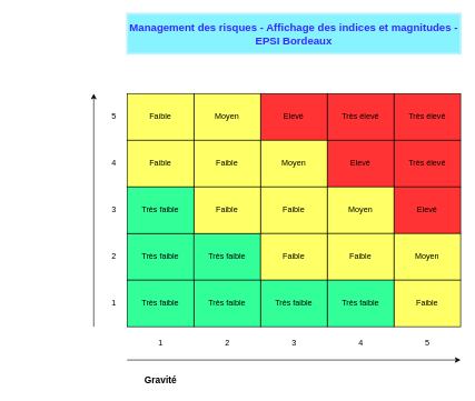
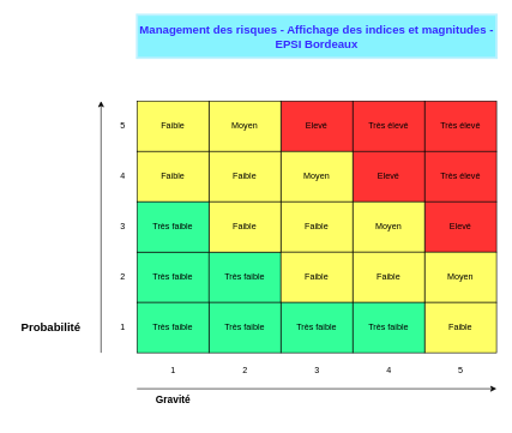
  <mxCell id="0" />
  <mxCell id="1" parent="0" />
  <mxCell id="2" value="Très faible" style="rounded=0;whiteSpace=wrap;html=1;fillColor=#33FF99;" vertex="1" parent="1"><mxGeometry x="190" y="350" width="100" height="70" as="geometry" /></mxCell>
  <mxCell id="3" value="Très faible" style="rounded=0;whiteSpace=wrap;html=1;fillColor=#33FF99;" vertex="1" parent="1"><mxGeometry x="290" y="350" width="100" height="70" as="geometry" /></mxCell>
  <mxCell id="4" value="Très élevé" style="rounded=0;whiteSpace=wrap;html=1;fillColor=#FF3333;" vertex="1" parent="1"><mxGeometry x="590" y="140" width="100" height="70" as="geometry" /></mxCell>
  <mxCell id="5" value="Très élevé" style="rounded=0;whiteSpace=wrap;html=1;fillColor=#FF3333;" vertex="1" parent="1"><mxGeometry x="490" y="140" width="100" height="70" as="geometry" /></mxCell>
  <mxCell id="6" value="Elevé" style="rounded=0;whiteSpace=wrap;html=1;fillColor=#FF3333;" vertex="1" parent="1"><mxGeometry x="390" y="140" width="100" height="70" as="geometry" /></mxCell>
  <mxCell id="7" value="Moyen" style="rounded=0;whiteSpace=wrap;html=1;fillColor=#FFFF66;" vertex="1" parent="1"><mxGeometry x="290" y="140" width="100" height="70" as="geometry" /></mxCell>
  <mxCell id="8" value="Faible" style="rounded=0;whiteSpace=wrap;html=1;fillColor=#FFFF66;" vertex="1" parent="1"><mxGeometry x="190" y="140" width="100" height="70" as="geometry" /></mxCell>
  <mxCell id="9" value="Très élevé" style="rounded=0;whiteSpace=wrap;html=1;fillColor=#FF3333;" vertex="1" parent="1"><mxGeometry x="590" y="210" width="100" height="70" as="geometry" /></mxCell>
  <mxCell id="10" value="Elevé" style="rounded=0;whiteSpace=wrap;html=1;fillColor=#FF3333;" vertex="1" parent="1"><mxGeometry x="490" y="210" width="100" height="70" as="geometry" /></mxCell>
  <mxCell id="11" value="Moyen" style="rounded=0;whiteSpace=wrap;html=1;fillColor=#FFFF66;" vertex="1" parent="1"><mxGeometry x="390" y="210" width="100" height="70" as="geometry" /></mxCell>
  <mxCell id="12" value="Faible" style="rounded=0;whiteSpace=wrap;html=1;fillColor=#FFFF66;" vertex="1" parent="1"><mxGeometry x="290" y="210" width="100" height="70" as="geometry" /></mxCell>
  <mxCell id="13" value="Faible" style="rounded=0;whiteSpace=wrap;html=1;fillColor=#FFFF66;" vertex="1" parent="1"><mxGeometry x="190" y="210" width="100" height="70" as="geometry" /></mxCell>
  <mxCell id="14" value="Elevé" style="rounded=0;whiteSpace=wrap;html=1;fillColor=#FF3333;" vertex="1" parent="1"><mxGeometry x="590" y="280" width="100" height="70" as="geometry" /></mxCell>
  <mxCell id="15" value="Moyen" style="rounded=0;whiteSpace=wrap;html=1;fillColor=#FFFF66;" vertex="1" parent="1"><mxGeometry x="490" y="280" width="100" height="70" as="geometry" /></mxCell>
  <mxCell id="16" value="Faible" style="rounded=0;whiteSpace=wrap;html=1;fillColor=#FFFF66;" vertex="1" parent="1"><mxGeometry x="390" y="280" width="100" height="70" as="geometry" /></mxCell>
  <mxCell id="17" value="Faible" style="rounded=0;whiteSpace=wrap;html=1;fillColor=#FFFF66;" vertex="1" parent="1"><mxGeometry x="290" y="280" width="100" height="70" as="geometry" /></mxCell>
  <mxCell id="18" value="Moyen" style="rounded=0;whiteSpace=wrap;html=1;fillColor=#FFFF66;" vertex="1" parent="1"><mxGeometry x="590" y="350" width="100" height="70" as="geometry" /></mxCell>
  <mxCell id="19" value="Faible" style="rounded=0;whiteSpace=wrap;html=1;fillColor=#FFFF66;" vertex="1" parent="1"><mxGeometry x="490" y="350" width="100" height="70" as="geometry" /></mxCell>
  <mxCell id="20" value="Faible" style="rounded=0;whiteSpace=wrap;html=1;fillColor=#FFFF66;" vertex="1" parent="1"><mxGeometry x="390" y="350" width="100" height="70" as="geometry" /></mxCell>
  <mxCell id="21" value="Très faible" style="rounded=0;whiteSpace=wrap;html=1;fillColor=#33FF99;" vertex="1" parent="1"><mxGeometry x="190" y="280" width="100" height="70" as="geometry" /></mxCell>
  <mxCell id="22" value="Faible" style="rounded=0;whiteSpace=wrap;html=1;fillColor=#FFFF66;" vertex="1" parent="1"><mxGeometry x="590" y="420" width="100" height="70" as="geometry" /></mxCell>
  <mxCell id="23" value="Très faible" style="rounded=0;whiteSpace=wrap;html=1;fillColor=#33FF99;" vertex="1" parent="1"><mxGeometry x="490" y="420" width="100" height="70" as="geometry" /></mxCell>
  <mxCell id="24" value="Très faible" style="rounded=0;whiteSpace=wrap;html=1;fillColor=#33FF99;" vertex="1" parent="1"><mxGeometry x="390" y="420" width="100" height="70" as="geometry" /></mxCell>
  <mxCell id="25" value="Très faible" style="rounded=0;whiteSpace=wrap;html=1;fillColor=#33FF99;" vertex="1" parent="1"><mxGeometry x="290" y="420" width="100" height="70" as="geometry" /></mxCell>
  <mxCell id="26" value="Très faible" style="rounded=0;whiteSpace=wrap;html=1;fillColor=#33FF99;" vertex="1" parent="1"><mxGeometry x="190" y="420" width="100" height="70" as="geometry" /></mxCell>
  <mxCell id="27" value="" style="endArrow=classic;html=1;" edge="1" parent="1"><mxGeometry width="50" height="50" relative="1" as="geometry"><mxPoint x="190" y="540" as="sourcePoint" /><mxPoint x="690" y="540" as="targetPoint" /></mxGeometry></mxCell>
  <mxCell id="28" value="" style="endArrow=classic;html=1;" edge="1" parent="1"><mxGeometry width="50" height="50" relative="1" as="geometry"><mxPoint x="140" y="490" as="sourcePoint" /><mxPoint x="140" y="140" as="targetPoint" /></mxGeometry></mxCell>
- <mxCell id="30" value="&lt;font style=&quot;font-size: 14px&quot;&gt;&lt;b&gt;Gravité&lt;/b&gt;&lt;/font&gt;" style="text;html=1;align=center;verticalAlign=middle;resizable=0;points=[];autosize=1;" vertex="1" parent="1"><mxGeometry x="210" y="560" width="60" height="20" as="geometry" /></mxCell>
+ <mxCell id="29" value="&lt;b&gt;&lt;font style=&quot;font-size: 16px&quot;&gt;Probabilité&lt;/font&gt;&lt;/b&gt;" style="text;html=1;align=center;verticalAlign=middle;resizable=0;points=[];autosize=1;" vertex="1" parent="1"><mxGeometry x="20" y="445" width="100" height="20" as="geometry" /></mxCell>
+ <mxCell id="30" value="&lt;font style=&quot;font-size: 14px&quot;&gt;&lt;b&gt;Gravité&lt;/b&gt;&lt;/font&gt;" style="text;html=1;align=center;verticalAlign=middle;resizable=0;points=[];autosize=1;" vertex="1" parent="1"><mxGeometry x="210" y="545" width="60" height="20" as="geometry" /></mxCell>
  <mxCell id="31" value="1" style="text;html=1;align=center;verticalAlign=middle;resizable=0;points=[];autosize=1;" vertex="1" parent="1"><mxGeometry x="230" y="505" width="20" height="20" as="geometry" /></mxCell>
  <mxCell id="32" value="3" style="text;html=1;align=center;verticalAlign=middle;resizable=0;points=[];autosize=1;" vertex="1" parent="1"><mxGeometry x="430" y="505" width="20" height="20" as="geometry" /></mxCell>
  <mxCell id="33" value="2" style="text;html=1;align=center;verticalAlign=middle;resizable=0;points=[];autosize=1;" vertex="1" parent="1"><mxGeometry x="330" y="505" width="20" height="20" as="geometry" /></mxCell>
  <mxCell id="34" value="5" style="text;html=1;align=center;verticalAlign=middle;resizable=0;points=[];autosize=1;" vertex="1" parent="1"><mxGeometry x="630" y="505" width="20" height="20" as="geometry" /></mxCell>
  <mxCell id="35" value="4" style="text;html=1;align=center;verticalAlign=middle;resizable=0;points=[];autosize=1;" vertex="1" parent="1"><mxGeometry x="530" y="505" width="20" height="20" as="geometry" /></mxCell>
  <mxCell id="36" value="2" style="text;html=1;align=center;verticalAlign=middle;resizable=0;points=[];autosize=1;" vertex="1" parent="1"><mxGeometry x="160" y="375" width="20" height="20" as="geometry" /></mxCell>
  <mxCell id="37" value="3" style="text;html=1;align=center;verticalAlign=middle;resizable=0;points=[];autosize=1;" vertex="1" parent="1"><mxGeometry x="160" y="305" width="20" height="20" as="geometry" /></mxCell>
  <mxCell id="38" value="4" style="text;html=1;align=center;verticalAlign=middle;resizable=0;points=[];autosize=1;" vertex="1" parent="1"><mxGeometry x="160" y="235" width="20" height="20" as="geometry" /></mxCell>
  <mxCell id="39" value="5" style="text;html=1;align=center;verticalAlign=middle;resizable=0;points=[];autosize=1;" vertex="1" parent="1"><mxGeometry x="160" y="165" width="20" height="20" as="geometry" /></mxCell>
  <mxCell id="40" value="1" style="text;html=1;align=center;verticalAlign=middle;resizable=0;points=[];autosize=1;" vertex="1" parent="1"><mxGeometry x="160" y="445" width="20" height="20" as="geometry" /></mxCell>
  <mxCell id="41" value="&lt;b&gt;&lt;font style=&quot;font-size: 16px&quot; color=&quot;#3729ff&quot;&gt;Management des risques - Affichage des indices et magnitudes - EPSI Bordeaux&lt;/font&gt;&lt;/b&gt;" style="rounded=0;whiteSpace=wrap;html=1;fillColor=#87F3FF;strokeColor=#BDF2FF;strokeWidth=3;" vertex="1" parent="1"><mxGeometry x="190" y="20" width="500" height="60" as="geometry" /></mxCell>
